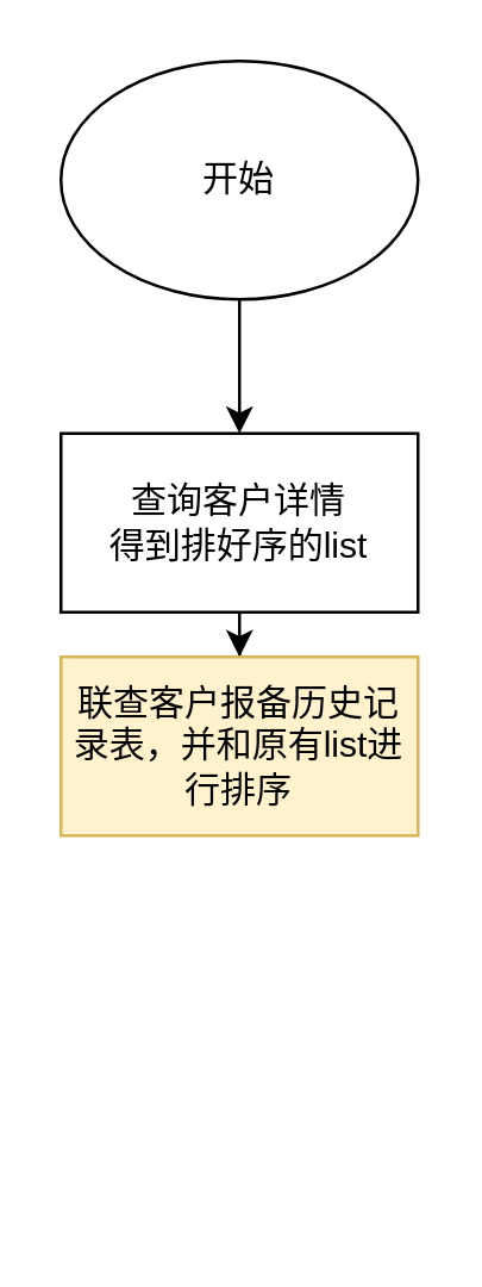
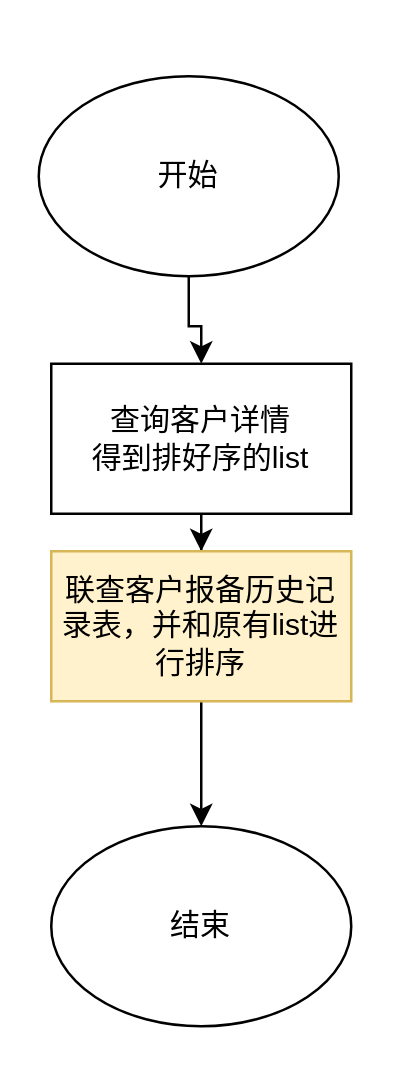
  <mxCell id="0" />
  <mxCell id="1" parent="0" />
  <mxCell id="2" value="" style="edgeStyle=orthogonalEdgeStyle;rounded=0;orthogonalLoop=1;jettySize=auto;html=1;" edge="1" parent="1" source="3" target="5"><mxGeometry relative="1" as="geometry" /></mxCell>
- <mxCell id="3" value="开始" style="ellipse;whiteSpace=wrap;html=1;" vertex="1" parent="1"><mxGeometry x="20" y="20" width="120" height="80" as="geometry" /></mxCell>
+ <mxCell id="3" value="开始" style="ellipse;whiteSpace=wrap;html=1;" vertex="1" parent="1"><mxGeometry x="15" y="30" width="120" height="80" as="geometry" /></mxCell>
  <mxCell id="4" value="" style="edgeStyle=orthogonalEdgeStyle;rounded=0;orthogonalLoop=1;jettySize=auto;html=1;" edge="1" parent="1" source="5" target="7"><mxGeometry relative="1" as="geometry" /></mxCell>
  <mxCell id="5" value="查询客户详情&lt;br&gt;得到排好序的list" style="rounded=0;whiteSpace=wrap;html=1;" vertex="1" parent="1"><mxGeometry x="20" y="145" width="120" height="60" as="geometry" /></mxCell>
+ <mxCell id="6" value="" style="edgeStyle=orthogonalEdgeStyle;rounded=0;orthogonalLoop=1;jettySize=auto;html=1;" edge="1" parent="1" source="7" target="8"><mxGeometry relative="1" as="geometry" /></mxCell>
  <mxCell id="7" value="联查客户报备历史记录表，并和原有list进行排序" style="rounded=0;whiteSpace=wrap;html=1;fillColor=#fff2cc;strokeColor=#d6b656;" vertex="1" parent="1"><mxGeometry x="20" y="220" width="120" height="60" as="geometry" /></mxCell>
+ <mxCell id="8" value="结束" style="ellipse;whiteSpace=wrap;html=1;" vertex="1" parent="1"><mxGeometry x="20" y="330" width="120" height="80" as="geometry" /></mxCell>
